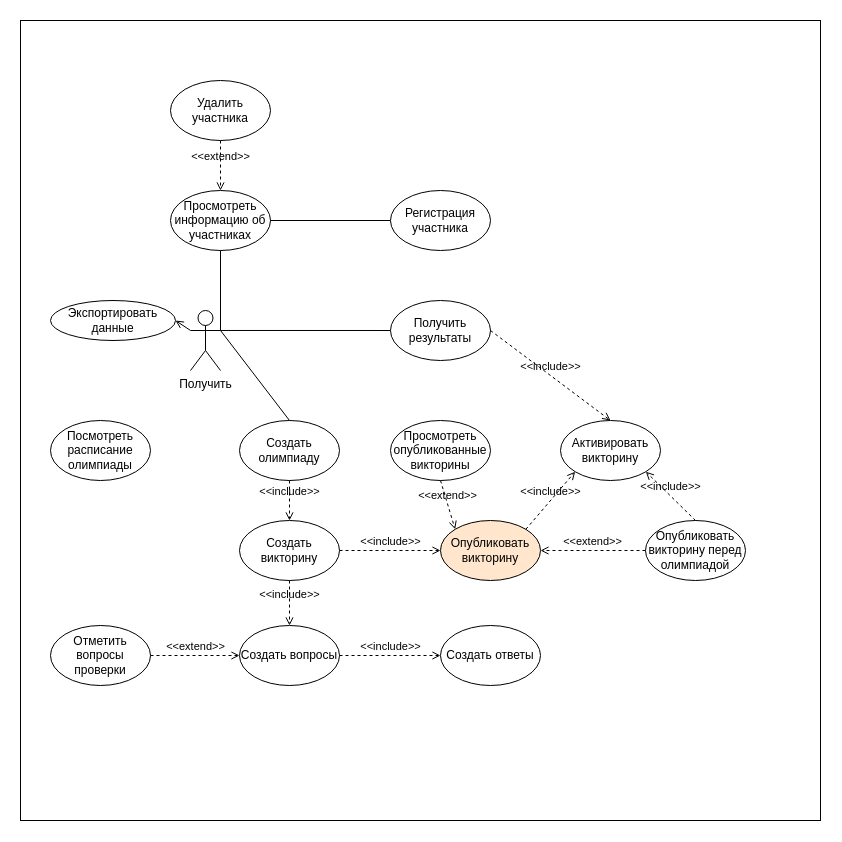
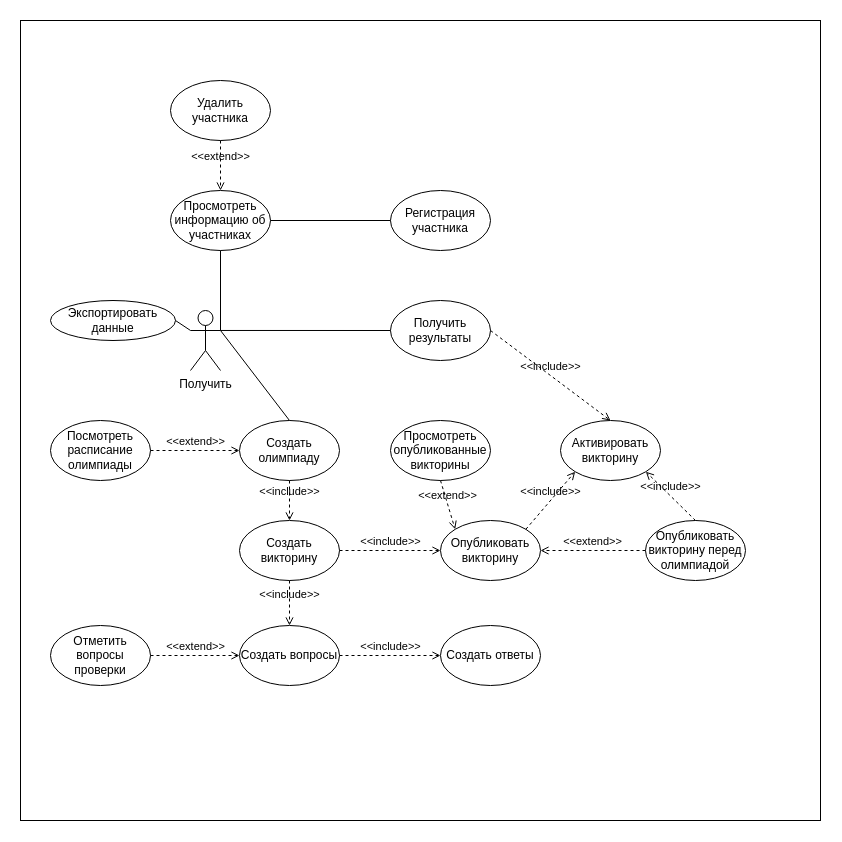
  <mxCell id="0" />
  <mxCell id="1" parent="0" />
  <mxCell id="2" value="" style="whiteSpace=wrap;html=1;aspect=fixed;" parent="1" vertex="1"><mxGeometry x="20" y="20" width="800" height="800" as="geometry" /></mxCell>
  <mxCell id="3" value="Получить" style="shape=umlActor;verticalLabelPosition=bottom;verticalAlign=top;html=1;outlineConnect=0;" parent="1" vertex="1"><mxGeometry x="190" y="310" width="30" height="60" as="geometry" /></mxCell>
  <mxCell id="4" value="Просмотреть&lt;br&gt;информацию об участниках" style="ellipse;whiteSpace=wrap;html=1;" parent="1" vertex="1"><mxGeometry x="170" y="190" width="100" height="60" as="geometry" /></mxCell>
  <mxCell id="5" value="Удалить участника" style="ellipse;whiteSpace=wrap;html=1;" parent="1" vertex="1"><mxGeometry x="170" y="80" width="100" height="60" as="geometry" /></mxCell>
- <mxCell id="6" value="Опубликовать викторину" style="ellipse;whiteSpace=wrap;html=1;fillColor=#ffe6cc;" parent="1" vertex="1"><mxGeometry x="440" y="520" width="100" height="60" as="geometry" /></mxCell>
+ <mxCell id="6" value="Опубликовать викторину" style="ellipse;whiteSpace=wrap;html=1;" parent="1" vertex="1"><mxGeometry x="440" y="520" width="100" height="60" as="geometry" /></mxCell>
  <mxCell id="7" value="Опубликовать&lt;br&gt;викторину перед олимпиадой" style="ellipse;whiteSpace=wrap;html=1;" parent="1" vertex="1"><mxGeometry x="645" y="520" width="100" height="60" as="geometry" /></mxCell>
  <mxCell id="8" value="Активировать викторину" style="ellipse;whiteSpace=wrap;html=1;" parent="1" vertex="1"><mxGeometry x="560" y="420" width="100" height="60" as="geometry" /></mxCell>
  <mxCell id="9" value="Просмотреть опубликованные викторины" style="ellipse;whiteSpace=wrap;html=1;" parent="1" vertex="1"><mxGeometry x="390" y="420" width="100" height="60" as="geometry" /></mxCell>
  <mxCell id="10" value="Получить результаты" style="ellipse;whiteSpace=wrap;html=1;" parent="1" vertex="1"><mxGeometry x="390" y="300" width="100" height="60" as="geometry" /></mxCell>
  <mxCell id="11" value="Экспортировать данные" style="ellipse;whiteSpace=wrap;html=1;" parent="1" vertex="1"><mxGeometry x="50" y="300" width="125" height="40" as="geometry" /></mxCell>
  <mxCell id="12" value="Создать олимпиаду" style="ellipse;whiteSpace=wrap;html=1;" parent="1" vertex="1"><mxGeometry x="239" y="420" width="100" height="60" as="geometry" /></mxCell>
  <mxCell id="13" value="Посмотреть расписание олимпиады" style="ellipse;whiteSpace=wrap;html=1;" parent="1" vertex="1"><mxGeometry x="50" y="420" width="100" height="60" as="geometry" /></mxCell>
  <mxCell id="14" value="Регистрация участника" style="ellipse;whiteSpace=wrap;html=1;" parent="1" vertex="1"><mxGeometry x="390" y="190" width="100" height="60" as="geometry" /></mxCell>
  <mxCell id="15" value="" style="endArrow=none;html=1;rounded=0;entryX=0.5;entryY=1;entryDx=0;entryDy=0;" parent="1" target="4" edge="1"><mxGeometry width="50" height="50" relative="1" as="geometry"><mxPoint x="220" y="330" as="sourcePoint" /><mxPoint x="310" y="230" as="targetPoint" /></mxGeometry></mxCell>
  <mxCell id="16" value="&amp;lt;&amp;lt;extend&amp;gt;&amp;gt;" style="html=1;verticalAlign=bottom;labelBackgroundColor=none;endArrow=open;endFill=0;dashed=1;rounded=0;entryX=0.5;entryY=0;entryDx=0;entryDy=0;exitX=0.5;exitY=1;exitDx=0;exitDy=0;" parent="1" source="5" target="4" edge="1"><mxGeometry width="160" relative="1" as="geometry"><mxPoint x="230" y="459" as="sourcePoint" /><mxPoint x="165" y="431" as="targetPoint" /></mxGeometry></mxCell>
  <mxCell id="17" value="&amp;lt;&amp;lt;extend&amp;gt;&amp;gt;" style="html=1;verticalAlign=bottom;labelBackgroundColor=none;endArrow=open;endFill=0;dashed=1;rounded=0;entryX=1;entryY=0.5;entryDx=0;entryDy=0;exitX=0;exitY=0.5;exitDx=0;exitDy=0;" parent="1" source="7" target="6" edge="1"><mxGeometry width="160" relative="1" as="geometry"><mxPoint x="735" y="598" as="sourcePoint" /><mxPoint x="605" y="570" as="targetPoint" /></mxGeometry></mxCell>
  <mxCell id="18" value="&amp;lt;&amp;lt;include&amp;gt;&amp;gt;" style="html=1;verticalAlign=bottom;labelBackgroundColor=none;endArrow=open;endFill=0;dashed=1;rounded=0;exitX=1;exitY=0;exitDx=0;exitDy=0;entryX=0;entryY=1;entryDx=0;entryDy=0;" parent="1" source="6" target="8" edge="1"><mxGeometry width="160" relative="1" as="geometry"><mxPoint x="410" y="599" as="sourcePoint" /><mxPoint x="500" y="571" as="targetPoint" /></mxGeometry></mxCell>
  <mxCell id="19" value="" style="endArrow=none;html=1;rounded=0;entryX=0;entryY=0.5;entryDx=0;entryDy=0;exitX=1;exitY=0.5;exitDx=0;exitDy=0;" parent="1" source="4" target="14" edge="1"><mxGeometry width="50" height="50" relative="1" as="geometry"><mxPoint x="220" y="350" as="sourcePoint" /><mxPoint x="270" y="300" as="targetPoint" /></mxGeometry></mxCell>
  <mxCell id="20" value="&amp;lt;&amp;lt;extend&amp;gt;&amp;gt;" style="html=1;verticalAlign=bottom;labelBackgroundColor=none;endArrow=open;endFill=0;dashed=1;rounded=0;entryX=0;entryY=0;entryDx=0;entryDy=0;exitX=0.5;exitY=1;exitDx=0;exitDy=0;" parent="1" source="9" target="6" edge="1"><mxGeometry width="160" relative="1" as="geometry"><mxPoint x="495" y="570" as="sourcePoint" /><mxPoint x="410" y="599" as="targetPoint" /></mxGeometry></mxCell>
  <mxCell id="21" value="Создать викторину" style="ellipse;whiteSpace=wrap;html=1;" parent="1" vertex="1"><mxGeometry x="239" y="520" width="100" height="60" as="geometry" /></mxCell>
  <mxCell id="22" value="&amp;lt;&amp;lt;include&amp;gt;&amp;gt;" style="html=1;verticalAlign=bottom;labelBackgroundColor=none;endArrow=open;endFill=0;dashed=1;rounded=0;exitX=1;exitY=0.5;exitDx=0;exitDy=0;entryX=0;entryY=0.5;entryDx=0;entryDy=0;" parent="1" source="21" target="6" edge="1"><mxGeometry width="160" relative="1" as="geometry"><mxPoint x="410" y="641" as="sourcePoint" /><mxPoint x="495" y="665" as="targetPoint" /></mxGeometry></mxCell>
  <mxCell id="23" value="&amp;lt;&amp;lt;include&amp;gt;&amp;gt;" style="html=1;verticalAlign=bottom;labelBackgroundColor=none;endArrow=open;endFill=0;dashed=1;rounded=0;exitX=0.5;exitY=1;exitDx=0;exitDy=0;entryX=0.5;entryY=0;entryDx=0;entryDy=0;" parent="1" source="12" target="21" edge="1"><mxGeometry width="160" relative="1" as="geometry"><mxPoint x="265" y="605" as="sourcePoint" /><mxPoint x="325" y="620" as="targetPoint" /></mxGeometry></mxCell>
  <mxCell id="24" value="Создать вопросы" style="ellipse;whiteSpace=wrap;html=1;" parent="1" vertex="1"><mxGeometry x="239" y="625" width="100" height="60" as="geometry" /></mxCell>
  <mxCell id="25" value="Создать ответы" style="ellipse;whiteSpace=wrap;html=1;" parent="1" vertex="1"><mxGeometry x="440" y="625" width="100" height="60" as="geometry" /></mxCell>
  <mxCell id="26" value="&amp;lt;&amp;lt;include&amp;gt;&amp;gt;" style="html=1;verticalAlign=bottom;labelBackgroundColor=none;endArrow=open;endFill=0;dashed=1;rounded=0;exitX=0.5;exitY=1;exitDx=0;exitDy=0;entryX=0.5;entryY=0;entryDx=0;entryDy=0;" parent="1" source="21" target="24" edge="1"><mxGeometry width="160" relative="1" as="geometry"><mxPoint x="275" y="605" as="sourcePoint" /><mxPoint x="365" y="620" as="targetPoint" /></mxGeometry></mxCell>
  <mxCell id="27" value="&amp;lt;&amp;lt;include&amp;gt;&amp;gt;" style="html=1;verticalAlign=bottom;labelBackgroundColor=none;endArrow=open;endFill=0;dashed=1;rounded=0;exitX=1;exitY=0.5;exitDx=0;exitDy=0;entryX=0;entryY=0.5;entryDx=0;entryDy=0;" parent="1" source="24" target="25" edge="1"><mxGeometry width="160" relative="1" as="geometry"><mxPoint x="225" y="635" as="sourcePoint" /><mxPoint x="215" y="680" as="targetPoint" /></mxGeometry></mxCell>
  <mxCell id="28" value="&amp;lt;&amp;lt;include&amp;gt;&amp;gt;" style="html=1;verticalAlign=bottom;labelBackgroundColor=none;endArrow=open;endFill=0;dashed=1;rounded=0;exitX=0.5;exitY=0;exitDx=0;exitDy=0;entryX=1;entryY=1;entryDx=0;entryDy=0;" parent="1" source="7" target="8" edge="1"><mxGeometry width="160" relative="1" as="geometry"><mxPoint x="480" y="641" as="sourcePoint" /><mxPoint x="542" y="665" as="targetPoint" /></mxGeometry></mxCell>
+ <mxCell id="29" value="&amp;lt;&amp;lt;extend&amp;gt;&amp;gt;" style="html=1;verticalAlign=bottom;labelBackgroundColor=none;endArrow=open;endFill=0;dashed=1;rounded=0;entryX=0;entryY=0.5;entryDx=0;entryDy=0;exitX=1;exitY=0.5;exitDx=0;exitDy=0;" parent="1" source="13" target="12" edge="1"><mxGeometry width="160" relative="1" as="geometry"><mxPoint x="525" y="750" as="sourcePoint" /><mxPoint x="445" y="725" as="targetPoint" /></mxGeometry></mxCell>
  <mxCell id="30" value="" style="endArrow=none;html=1;rounded=0;exitX=1;exitY=0.333;exitDx=0;exitDy=0;exitPerimeter=0;entryX=0.5;entryY=0;entryDx=0;entryDy=0;" parent="1" source="3" target="12" edge="1"><mxGeometry width="50" height="50" relative="1" as="geometry"><mxPoint x="230" y="340" as="sourcePoint" /><mxPoint x="320" y="340" as="targetPoint" /></mxGeometry></mxCell>
  <mxCell id="31" value="Отметить вопросы проверки" style="ellipse;whiteSpace=wrap;html=1;" parent="1" vertex="1"><mxGeometry x="50" y="625" width="100" height="60" as="geometry" /></mxCell>
  <mxCell id="32" value="&amp;lt;&amp;lt;extend&amp;gt;&amp;gt;" style="html=1;verticalAlign=bottom;labelBackgroundColor=none;endArrow=open;endFill=0;dashed=1;rounded=0;entryX=0;entryY=0.5;entryDx=0;entryDy=0;exitX=1;exitY=0.5;exitDx=0;exitDy=0;" parent="1" source="31" target="24" edge="1"><mxGeometry width="160" relative="1" as="geometry"><mxPoint x="655" y="665" as="sourcePoint" /><mxPoint x="510" y="665" as="targetPoint" /></mxGeometry></mxCell>
- <mxCell id="33" value="" style="endArrow=open;html=1;rounded=0;exitX=0;exitY=0.333;exitDx=0;exitDy=0;exitPerimeter=0;entryX=1;entryY=0.5;entryDx=0;entryDy=0;" parent="1" source="3" target="11" edge="1"><mxGeometry width="50" height="50" relative="1" as="geometry"><mxPoint x="230" y="340" as="sourcePoint" /><mxPoint x="320" y="340" as="targetPoint" /></mxGeometry></mxCell>
+ <mxCell id="33" value="" style="endArrow=none;html=1;rounded=0;exitX=0;exitY=0.333;exitDx=0;exitDy=0;exitPerimeter=0;entryX=1;entryY=0.5;entryDx=0;entryDy=0;" parent="1" source="3" target="11" edge="1"><mxGeometry width="50" height="50" relative="1" as="geometry"><mxPoint x="230" y="340" as="sourcePoint" /><mxPoint x="320" y="340" as="targetPoint" /></mxGeometry></mxCell>
  <mxCell id="34" value="" style="endArrow=none;html=1;rounded=0;exitX=1;exitY=0.333;exitDx=0;exitDy=0;exitPerimeter=0;entryX=0;entryY=0.5;entryDx=0;entryDy=0;" parent="1" source="3" target="10" edge="1"><mxGeometry width="50" height="50" relative="1" as="geometry"><mxPoint x="300" y="329.57" as="sourcePoint" /><mxPoint x="390" y="329.57" as="targetPoint" /></mxGeometry></mxCell>
  <mxCell id="35" value="&amp;lt;&amp;lt;include&amp;gt;&amp;gt;" style="html=1;verticalAlign=bottom;labelBackgroundColor=none;endArrow=open;endFill=0;dashed=1;rounded=0;exitX=1;exitY=0.5;exitDx=0;exitDy=0;entryX=0.5;entryY=0;entryDx=0;entryDy=0;" parent="1" source="10" target="8" edge="1"><mxGeometry width="160" relative="1" as="geometry"><mxPoint x="520" y="398" as="sourcePoint" /><mxPoint x="570" y="340" as="targetPoint" /></mxGeometry></mxCell>
